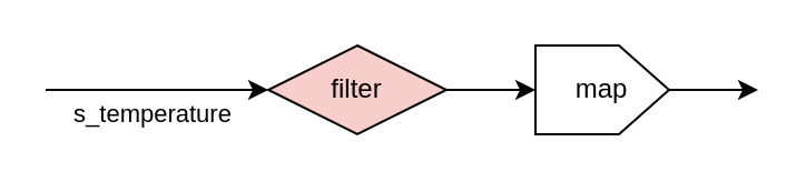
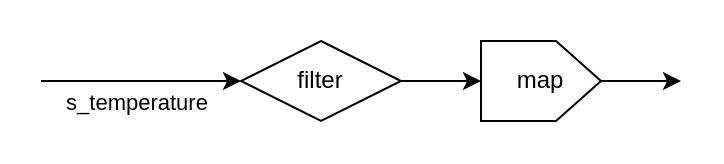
  <mxCell id="0" />
  <mxCell id="1" parent="0" />
  <mxCell id="2" value="" style="endArrow=classic;html=1;rounded=0;" edge="1" parent="1"><mxGeometry width="50" height="50" relative="1" as="geometry"><mxPoint x="20" y="40" as="sourcePoint" /><mxPoint x="120" y="40" as="targetPoint" /></mxGeometry></mxCell>
  <mxCell id="3" value="s_temperature" style="edgeLabel;html=1;align=center;verticalAlign=middle;resizable=0;points=[];" vertex="1" connectable="0" parent="2"><mxGeometry x="-0.35" relative="1" as="geometry"><mxPoint x="14" y="10" as="offset" /></mxGeometry></mxCell>
- <mxCell id="4" value="filter" style="rhombus;whiteSpace=wrap;html=1;fillColor=#f8cecc;" vertex="1" parent="1"><mxGeometry x="120" y="20" width="80" height="40" as="geometry" /></mxCell>
+ <mxCell id="4" value="filter" style="rhombus;whiteSpace=wrap;html=1;" vertex="1" parent="1"><mxGeometry x="120" y="20" width="80" height="40" as="geometry" /></mxCell>
  <mxCell id="5" value="map" style="shape=offPageConnector;whiteSpace=wrap;html=1;direction=north;" vertex="1" parent="1"><mxGeometry x="240" y="20" width="60" height="40" as="geometry" /></mxCell>
  <mxCell id="6" value="" style="endArrow=classic;html=1;rounded=0;" edge="1" parent="1"><mxGeometry width="50" height="50" relative="1" as="geometry"><mxPoint x="200" y="40" as="sourcePoint" /><mxPoint x="240" y="40" as="targetPoint" /></mxGeometry></mxCell>
  <mxCell id="7" value="" style="endArrow=classic;html=1;rounded=0;" edge="1" parent="1"><mxGeometry width="50" height="50" relative="1" as="geometry"><mxPoint x="300" y="40" as="sourcePoint" /><mxPoint x="340" y="40" as="targetPoint" /></mxGeometry></mxCell>
